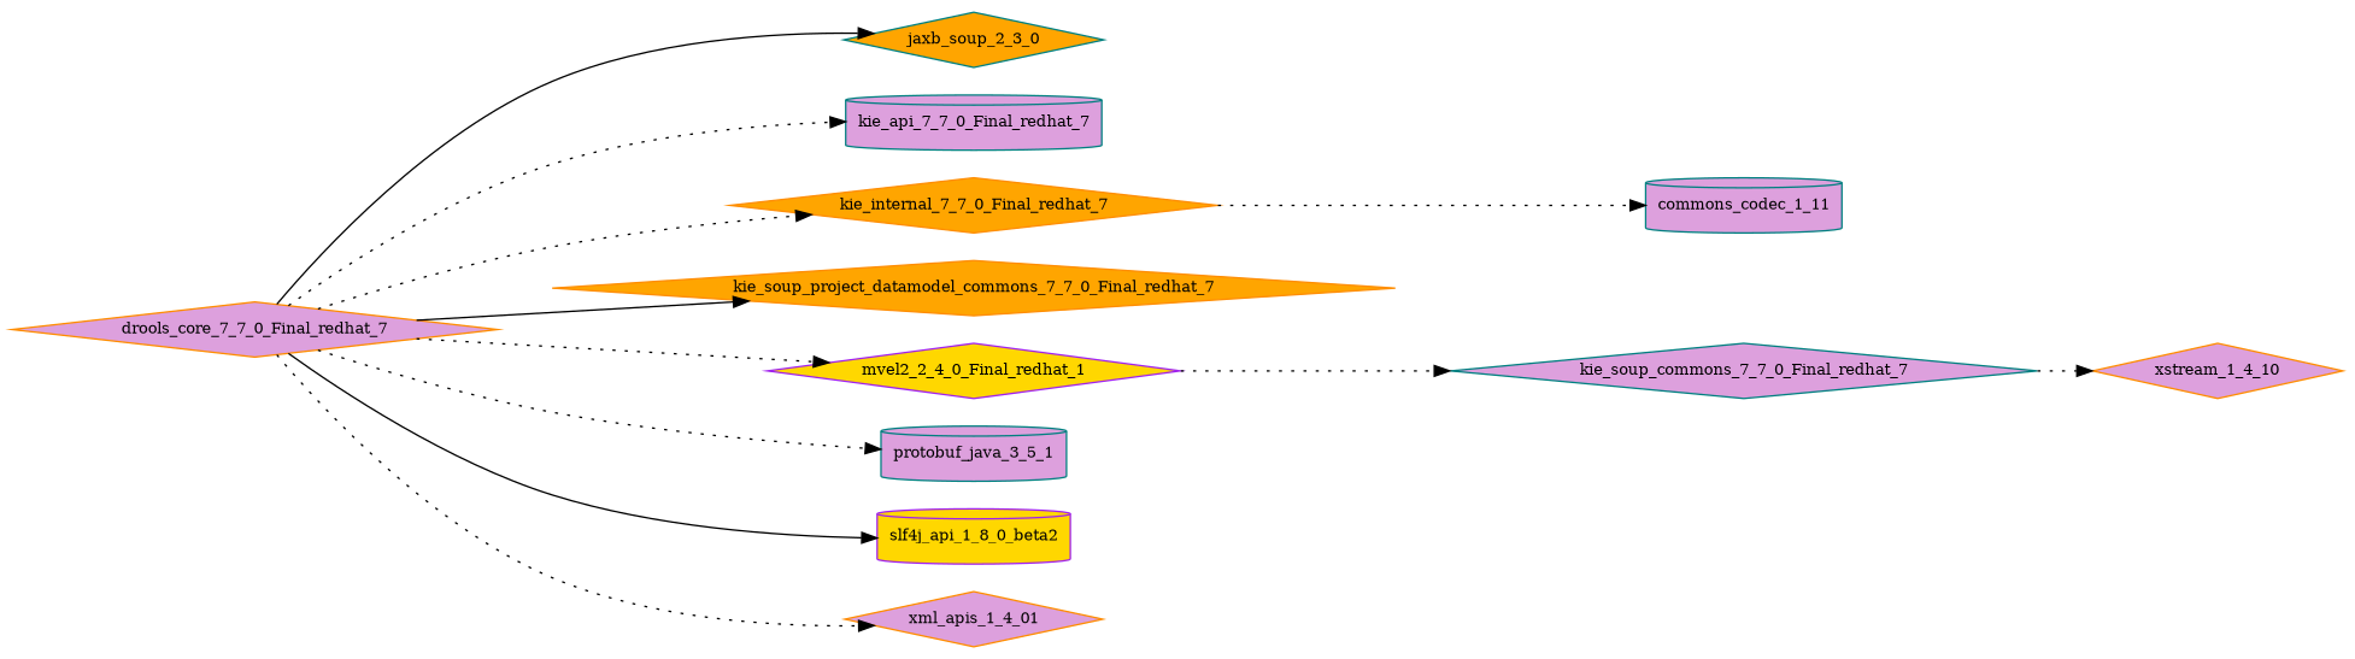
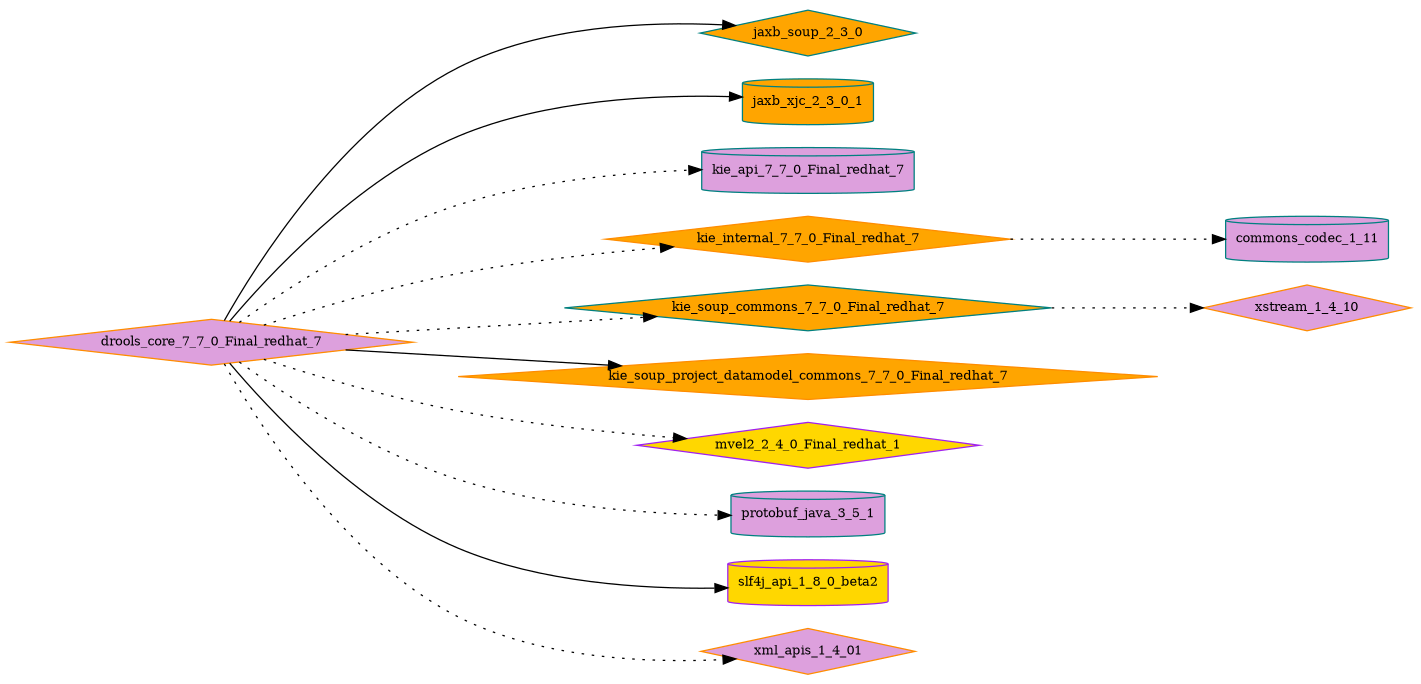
  digraph {
    rankdir=LR
    node [color=teal fillcolor=plum fontsize=10.0 shape=diamond style=filled]
    edge [style=dotted]
    drools_core_7_7_0_Final_redhat_7 [color=darkorange]
    n2 [fillcolor=orange label=jaxb_soup_2_3_0]
+   jaxb_xjc_2_3_0_1 [fillcolor=orange shape=cylinder]
    kie_api_7_7_0_Final_redhat_7 [shape=cylinder]
    kie_internal_7_7_0_Final_redhat_7 [color=darkorange fillcolor=orange]
-   kie_soup_commons_7_7_0_Final_redhat_7
+   kie_soup_commons_7_7_0_Final_redhat_7 [fillcolor=orange]
    kie_soup_project_datamodel_commons_7_7_0_Final_redhat_7 [color=darkorange fillcolor=orange]
    mvel2_2_4_0_Final_redhat_1 [color=purple fillcolor=gold]
    protobuf_java_3_5_1 [shape=cylinder]
    slf4j_api_1_8_0_beta2 [color=purple fillcolor=gold shape=cylinder]
    xml_apis_1_4_01 [color=darkorange]
    commons_codec_1_11 [shape=cylinder]
    xstream_1_4_10 [color=darkorange]
    drools_core_7_7_0_Final_redhat_7 -> n2 [style=solid]
+   drools_core_7_7_0_Final_redhat_7 -> jaxb_xjc_2_3_0_1 [style=solid]
    drools_core_7_7_0_Final_redhat_7 -> kie_api_7_7_0_Final_redhat_7
    drools_core_7_7_0_Final_redhat_7 -> kie_internal_7_7_0_Final_redhat_7
-   mvel2_2_4_0_Final_redhat_1 -> kie_soup_commons_7_7_0_Final_redhat_7
+   drools_core_7_7_0_Final_redhat_7 -> kie_soup_commons_7_7_0_Final_redhat_7
    drools_core_7_7_0_Final_redhat_7 -> kie_soup_project_datamodel_commons_7_7_0_Final_redhat_7 [style=solid]
    drools_core_7_7_0_Final_redhat_7 -> mvel2_2_4_0_Final_redhat_1
    drools_core_7_7_0_Final_redhat_7 -> protobuf_java_3_5_1
    drools_core_7_7_0_Final_redhat_7 -> slf4j_api_1_8_0_beta2 [style=solid]
    drools_core_7_7_0_Final_redhat_7 -> xml_apis_1_4_01
    kie_internal_7_7_0_Final_redhat_7 -> commons_codec_1_11
    kie_soup_commons_7_7_0_Final_redhat_7 -> xstream_1_4_10
  }
